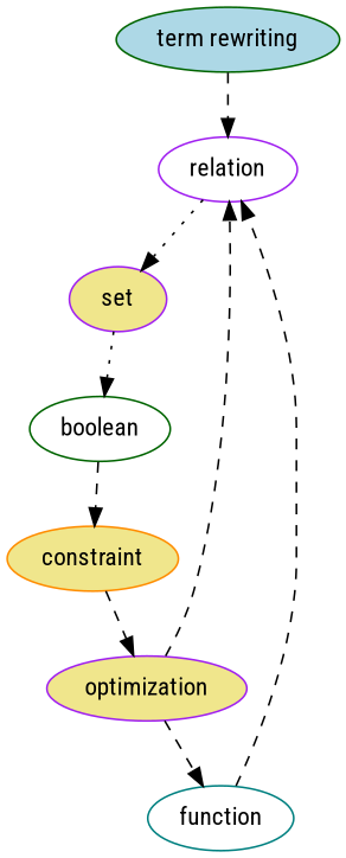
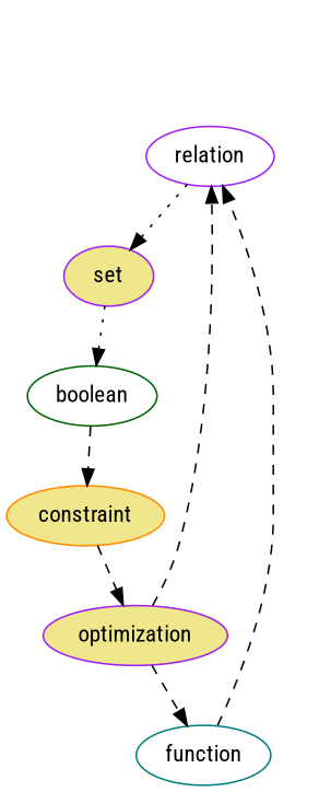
  digraph {
    fontname="Roboto Condensed"
    node [color=purple fillcolor=white fontname="Roboto Condensed" style=filled]
    edge [fontname="Roboto Condensed" style=dashed]
-   "term rewriting" [color=darkgreen fillcolor=lightblue]
    relation
    set [fillcolor=khaki]
    boolean [color=darkgreen]
    function [color=teal]
    constraint [color=darkorange fillcolor=khaki]
    optimization [fillcolor=khaki]
-   "term rewriting" -> relation
    relation -> set [style=dotted]
    set -> boolean [style=dotted]
    boolean -> constraint
    function -> relation
    constraint -> optimization
    optimization -> relation
    optimization -> function
  }
